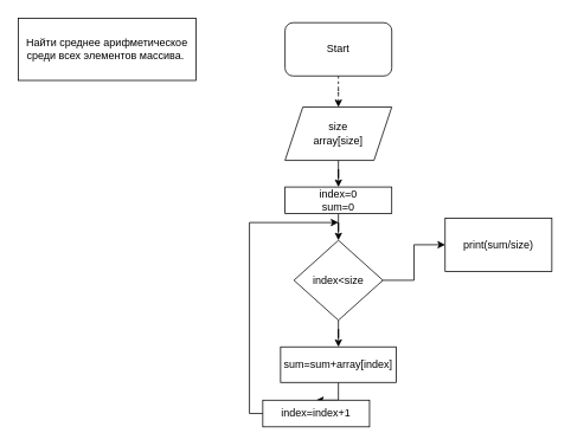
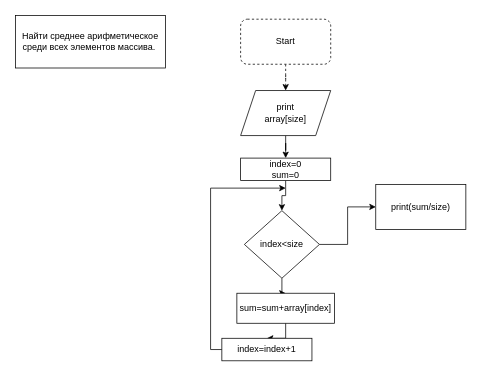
  <mxCell id="0" />
  <mxCell id="1" parent="0" />
  <mxCell id="2" value="Найти среднее арифметическое среди всех элементов массива.&amp;nbsp;" style="rounded=0;whiteSpace=wrap;html=1;" vertex="1" parent="1"><mxGeometry x="20" y="20" width="200" height="70" as="geometry" /></mxCell>
  <mxCell id="3" value="" style="edgeStyle=orthogonalEdgeStyle;rounded=0;orthogonalLoop=1;jettySize=auto;html=1;dashed=1;" edge="1" parent="1" source="4" target="6"><mxGeometry relative="1" as="geometry" /></mxCell>
- <mxCell id="4" value="Start" style="rounded=1;whiteSpace=wrap;html=1;" vertex="1" parent="1"><mxGeometry x="320" y="25" width="120" height="60" as="geometry" /></mxCell>
+ <mxCell id="4" value="Start" style="rounded=1;whiteSpace=wrap;html=1;dashed=1;" vertex="1" parent="1"><mxGeometry x="320" y="25" width="120" height="60" as="geometry" /></mxCell>
  <mxCell id="5" value="" style="edgeStyle=orthogonalEdgeStyle;rounded=0;orthogonalLoop=1;jettySize=auto;html=1;" edge="1" parent="1" source="6" target="8"><mxGeometry relative="1" as="geometry" /></mxCell>
- <mxCell id="6" value="size&lt;br&gt;array[size]" style="shape=parallelogram;perimeter=parallelogramPerimeter;whiteSpace=wrap;html=1;fixedSize=1;" vertex="1" parent="1"><mxGeometry x="320" y="120" width="120" height="60" as="geometry" /></mxCell>
+ <mxCell id="6" value="print&lt;br&gt;array[size]" style="shape=parallelogram;perimeter=parallelogramPerimeter;whiteSpace=wrap;html=1;fixedSize=1;" vertex="1" parent="1"><mxGeometry x="320" y="120" width="120" height="60" as="geometry" /></mxCell>
  <mxCell id="7" value="" style="edgeStyle=orthogonalEdgeStyle;rounded=0;orthogonalLoop=1;jettySize=auto;html=1;" edge="1" parent="1" source="8" target="11"><mxGeometry relative="1" as="geometry" /></mxCell>
  <mxCell id="8" value="index=0&lt;br&gt;sum=0" style="rounded=0;whiteSpace=wrap;html=1;" vertex="1" parent="1"><mxGeometry x="320" y="210" width="120" height="30" as="geometry" /></mxCell>
  <mxCell id="9" value="" style="edgeStyle=orthogonalEdgeStyle;rounded=0;orthogonalLoop=1;jettySize=auto;html=1;" edge="1" parent="1" source="11" target="13"><mxGeometry relative="1" as="geometry" /></mxCell>
  <mxCell id="10" value="" style="edgeStyle=orthogonalEdgeStyle;rounded=0;orthogonalLoop=1;jettySize=auto;html=1;" edge="1" parent="1" source="11" target="16"><mxGeometry relative="1" as="geometry" /></mxCell>
- <mxCell id="11" value="index&amp;lt;size" style="rhombus;whiteSpace=wrap;html=1;" vertex="1" parent="1"><mxGeometry x="330" y="270" width="100" height="90" as="geometry" /></mxCell>
+ <mxCell id="11" value="index&amp;lt;size" style="rhombus;whiteSpace=wrap;html=1;" vertex="1" parent="1"><mxGeometry x="325" y="280" width="100" height="90" as="geometry" /></mxCell>
  <mxCell id="12" value="" style="edgeStyle=orthogonalEdgeStyle;rounded=0;orthogonalLoop=1;jettySize=auto;html=1;" edge="1" parent="1" source="13" target="15"><mxGeometry relative="1" as="geometry" /></mxCell>
  <mxCell id="13" value="sum=sum+array[index]" style="rounded=0;whiteSpace=wrap;html=1;" vertex="1" parent="1"><mxGeometry x="315" y="390" width="130" height="40" as="geometry" /></mxCell>
  <mxCell id="14" style="edgeStyle=orthogonalEdgeStyle;rounded=0;orthogonalLoop=1;jettySize=auto;html=1;" edge="1" parent="1" source="15"><mxGeometry relative="1" as="geometry"><mxPoint x="380" y="250" as="targetPoint" /><Array as="points"><mxPoint x="280" y="465" /><mxPoint x="280" y="250" /></Array></mxGeometry></mxCell>
  <mxCell id="15" value="index=index+1" style="rounded=0;whiteSpace=wrap;html=1;" vertex="1" parent="1"><mxGeometry x="295" y="450" width="120" height="30" as="geometry" /></mxCell>
  <mxCell id="16" value="print(sum/size)" style="whiteSpace=wrap;html=1;" vertex="1" parent="1"><mxGeometry x="500" y="245" width="120" height="60" as="geometry" /></mxCell>
